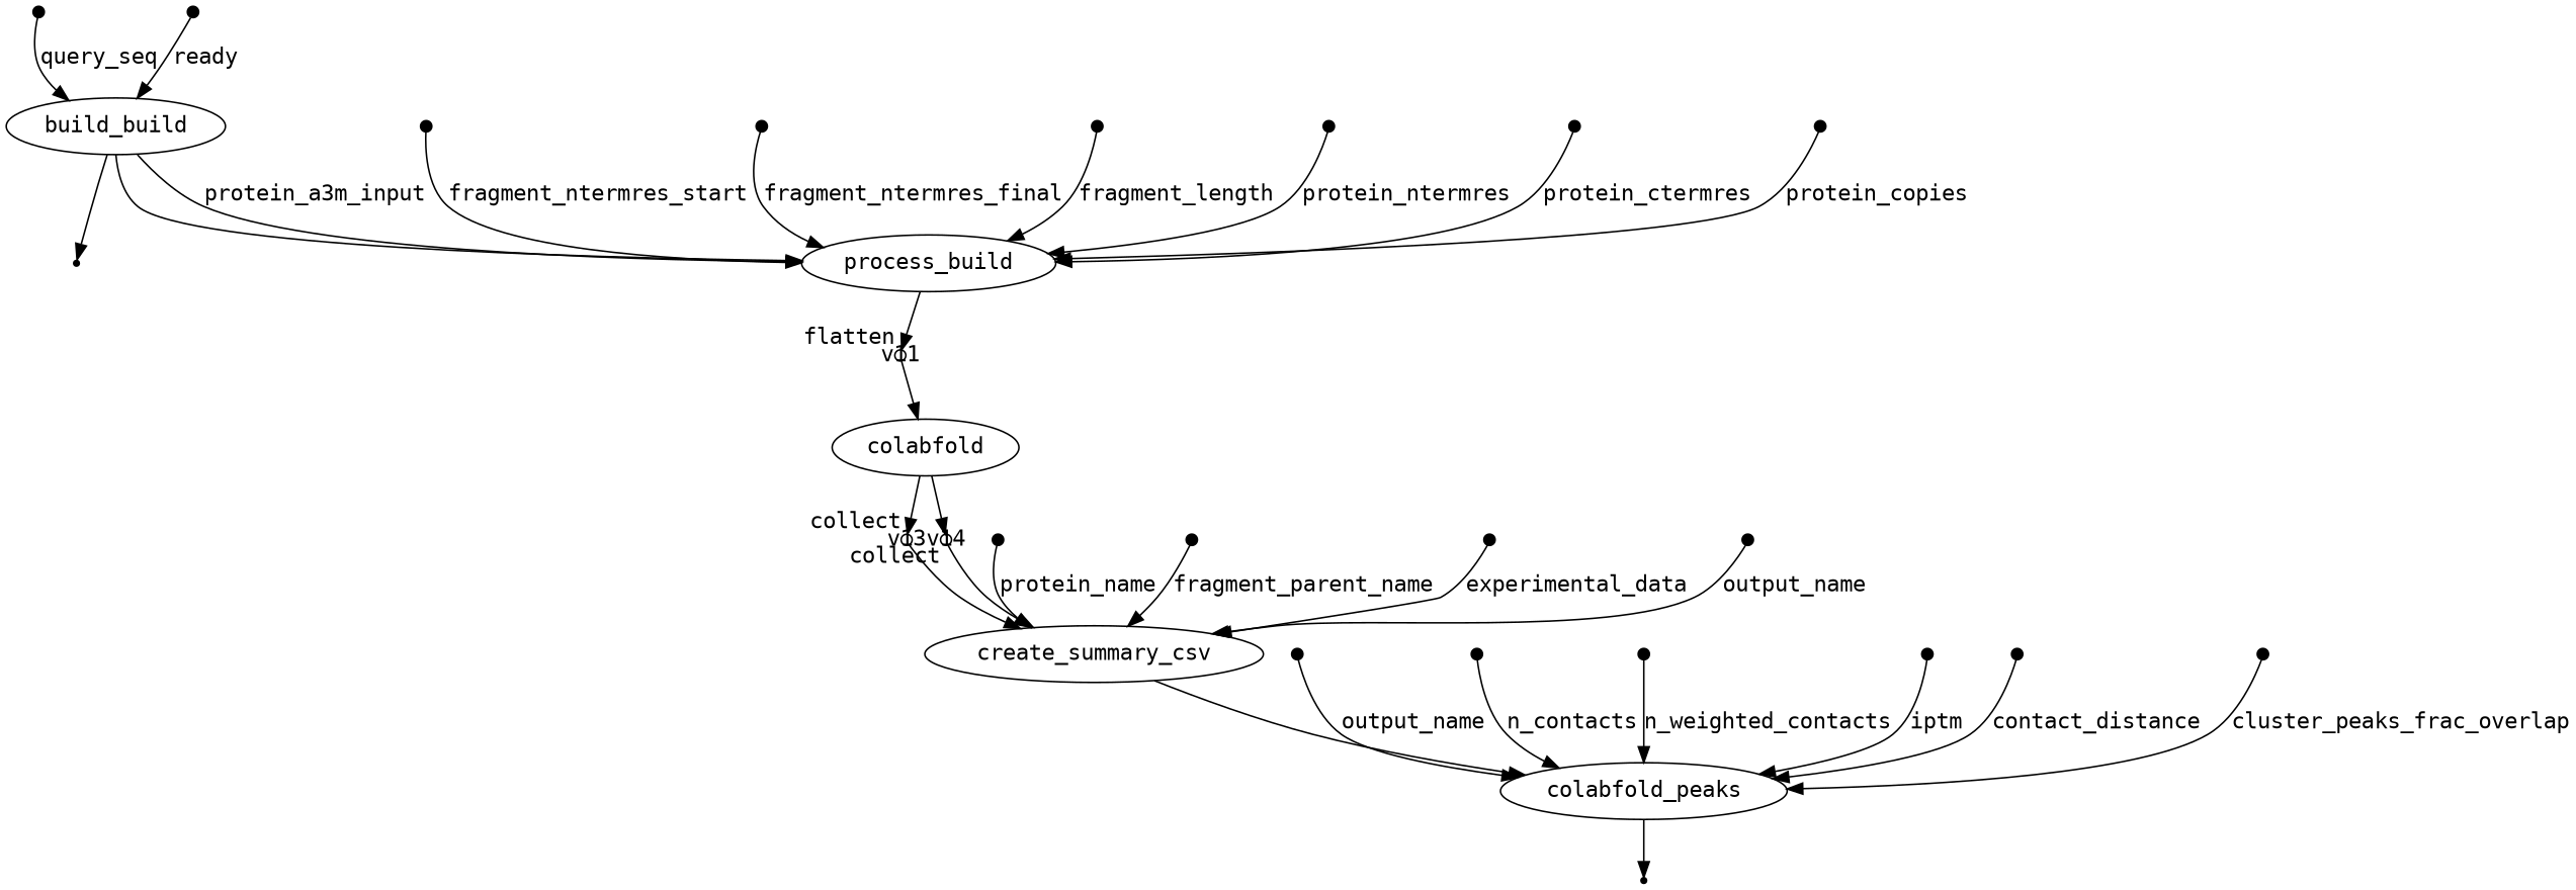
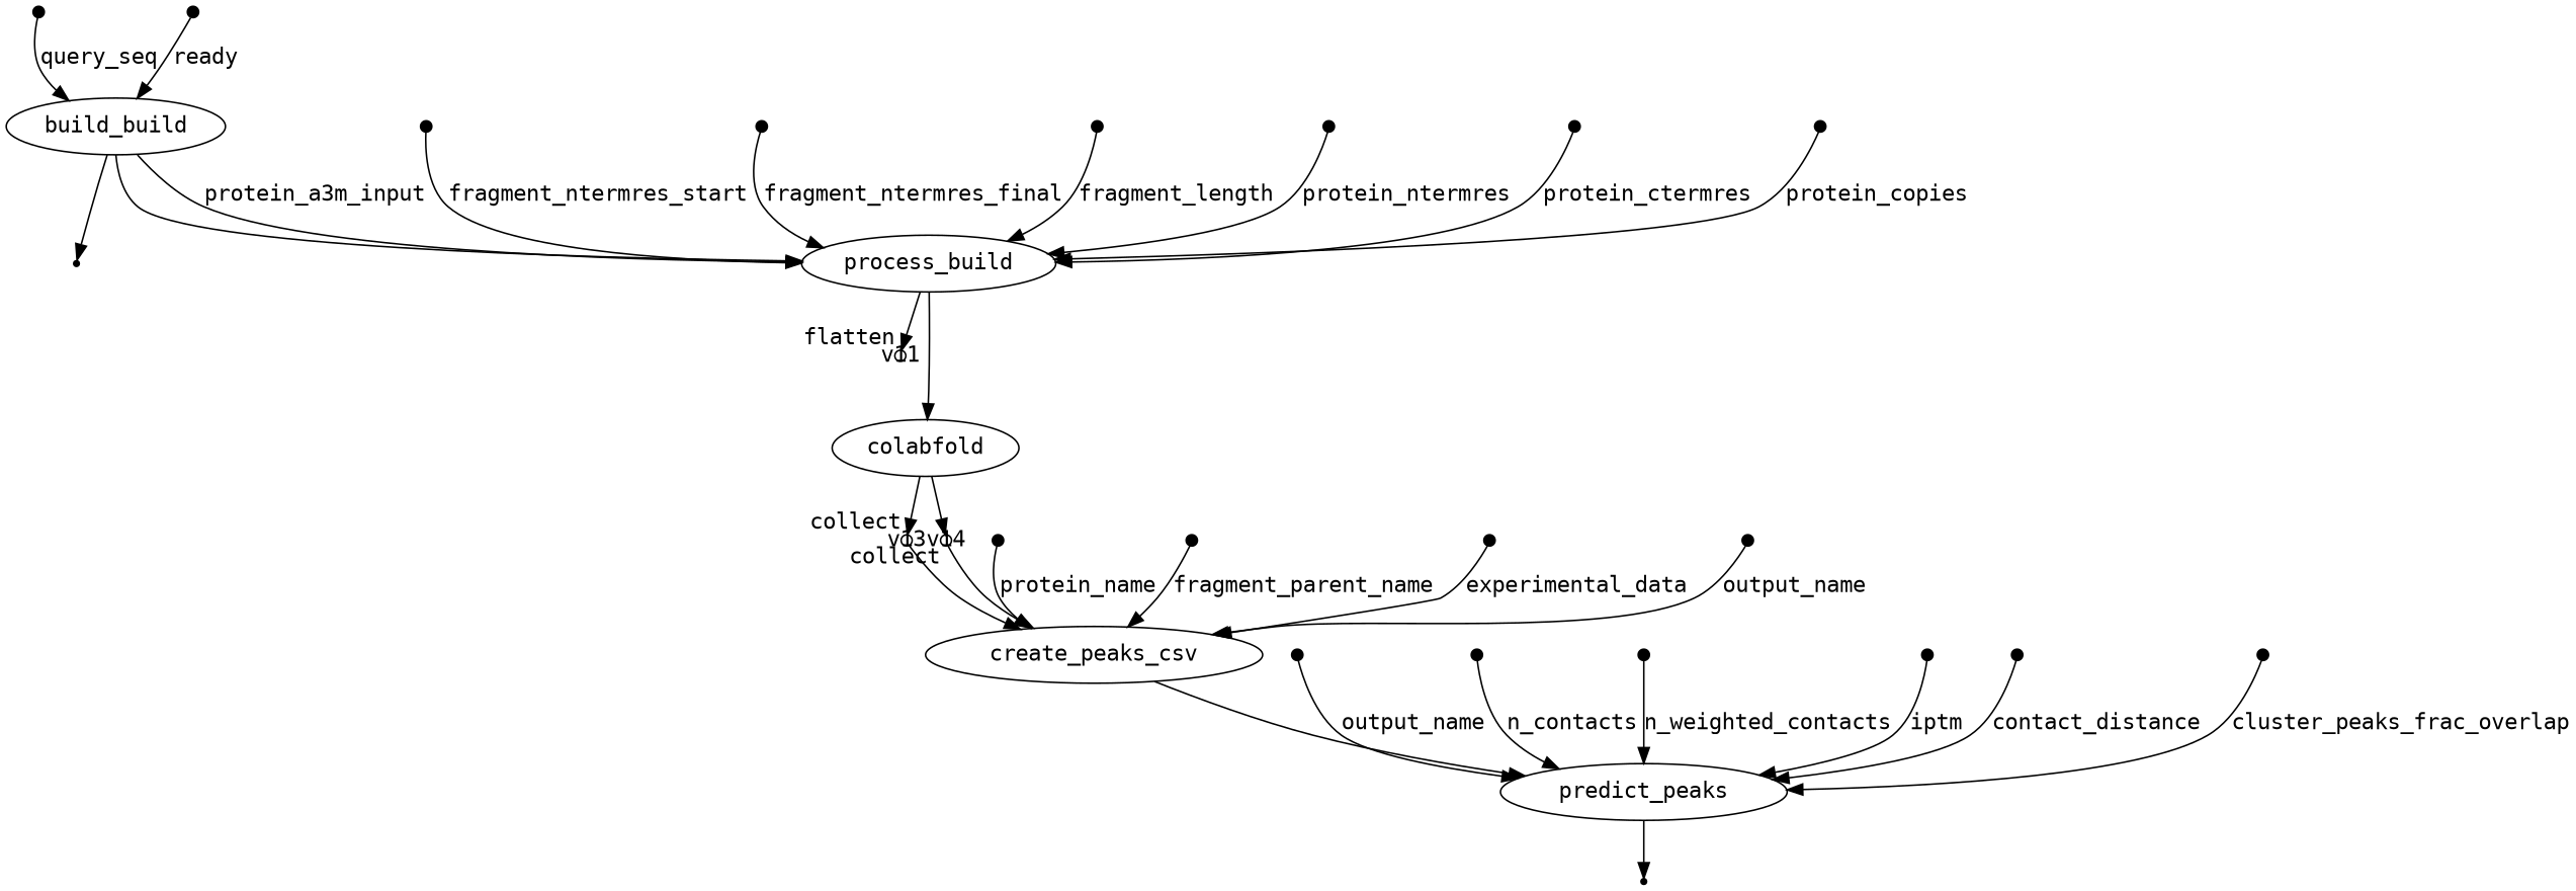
  digraph {
    fontname="DejaVu Sans Mono"
    node [fixedsize=true fontname="DejaVu Sans Mono" shape=point]
    edge [fontname="DejaVu Sans Mono"]
    v0 [width=0.1]
    n2 [label=build_build fixedsize="" shape=""]
    n3 [label=process_build fixedsize="" shape=""]
    v3 [fixedsize=""]
    v11 [shape=circle width=0.1 xlabel=flatten]
    v1 [width=0.1]
    n7 [label=colabfold fixedsize="" shape=""]
    v4 [width=0.1]
    v5 [width=0.1]
    v6 [width=0.1]
    v7 [width=0.1]
    v8 [width=0.1]
    v9 [width=0.1]
    v13 [shape=circle width=0.1 xlabel=collect]
    v14 [shape=circle width=0.1 xlabel=collect]
-   n16 [label=create_summary_csv fixedsize="" shape=""]
-   n17 [label=colabfold_peaks fixedsize="" shape=""]
+   n16 [label=create_peaks_csv fixedsize="" shape=""]
+   n17 [label=predict_peaks fixedsize="" shape=""]
    v27 [fixedsize=""]
    v15 [width=0.1]
    v16 [width=0.1]
    v17 [width=0.1]
    v18 [width=0.1]
    v20 [width=0.1]
    v21 [width=0.1]
    v22 [width=0.1]
    v23 [width=0.1]
    v24 [width=0.1]
    v25 [width=0.1]
    v0 -> n2 [label=query_seq]
    n2 -> n3
    n2 -> n3 [label=protein_a3m_input]
    n2 -> v3
    n3 -> v11
-   v11 -> n7
+   n3 -> n7
    v1 -> n2 [label=ready]
    n7 -> v13
    n7 -> v14
    v4 -> n3 [label=fragment_ntermres_start]
    v5 -> n3 [label=fragment_ntermres_final]
    v6 -> n3 [label=fragment_length]
    v7 -> n3 [label=protein_ntermres]
    v8 -> n3 [label=protein_ctermres]
    v9 -> n3 [label=protein_copies]
    v13 -> n16
    v14 -> n16
    n16 -> n17
    n17 -> v27
    v15 -> n16 [label=protein_name]
    v16 -> n16 [label=fragment_parent_name]
    v17 -> n16 [label=experimental_data]
    v18 -> n16 [label=output_name]
    v20 -> n17 [label=output_name]
    v21 -> n17 [label=n_contacts]
    v22 -> n17 [label=n_weighted_contacts]
    v23 -> n17 [label=iptm]
    v24 -> n17 [label=contact_distance]
    v25 -> n17 [label=cluster_peaks_frac_overlap]
  }
